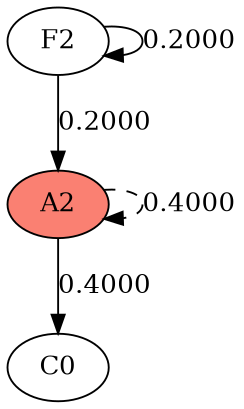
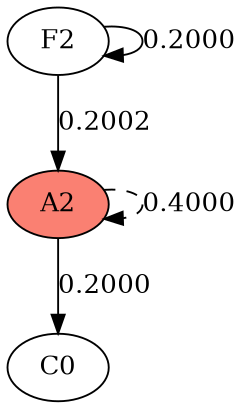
  strict graph {
    node [fillcolor=white style=filled]
    edge [arrowtype=normal dir=forward style=solid]
    A2 [fillcolor=salmon height=0.5 width=0.75]
    n2 [height=0.5 label=C0 width=0.75]
    F2 [height=0.5 width=0.75]
    A2 -- A2 [label=0.4000 style=dashed]
-   A2 -- n2 [label=0.4000]
-   F2 -- A2 [label=0.2000]
+   A2 -- n2 [label=0.2000]
+   F2 -- A2 [label=0.2002]
    F2 -- F2 [label=0.2000]
  }
